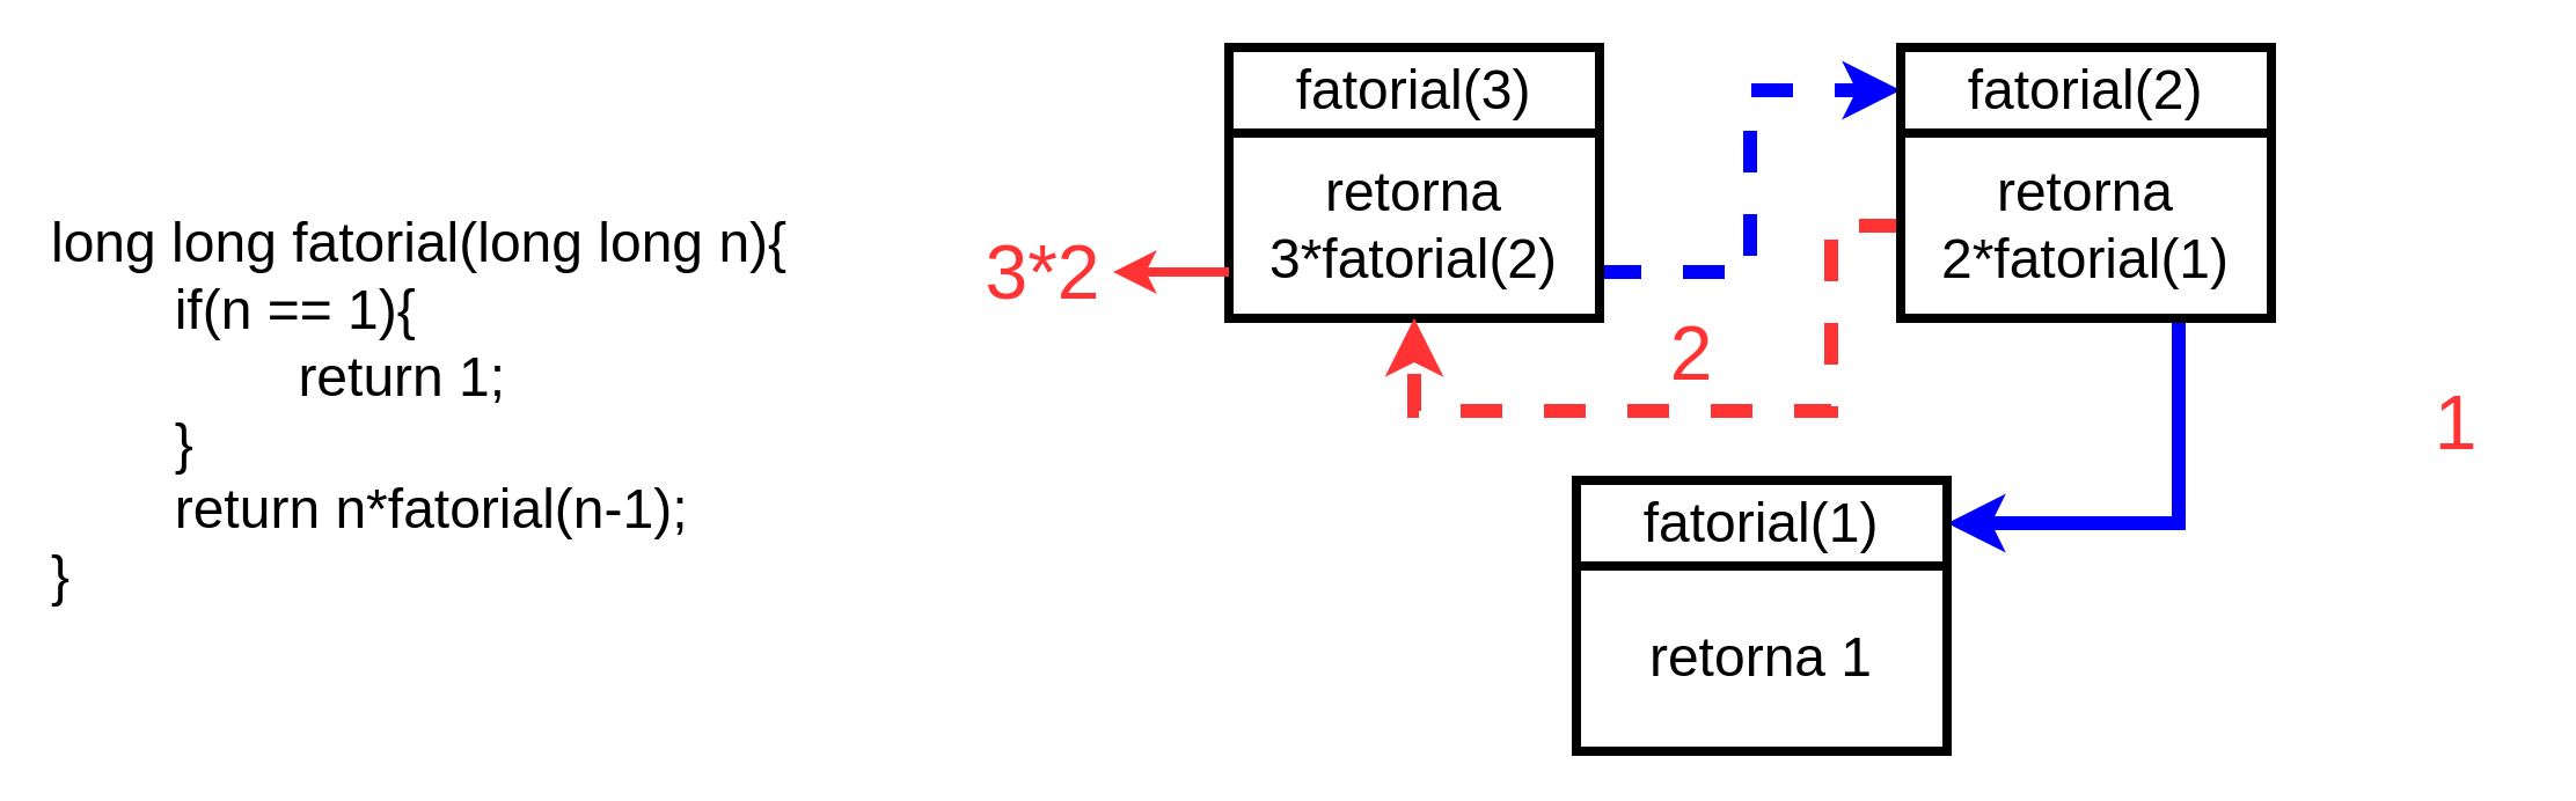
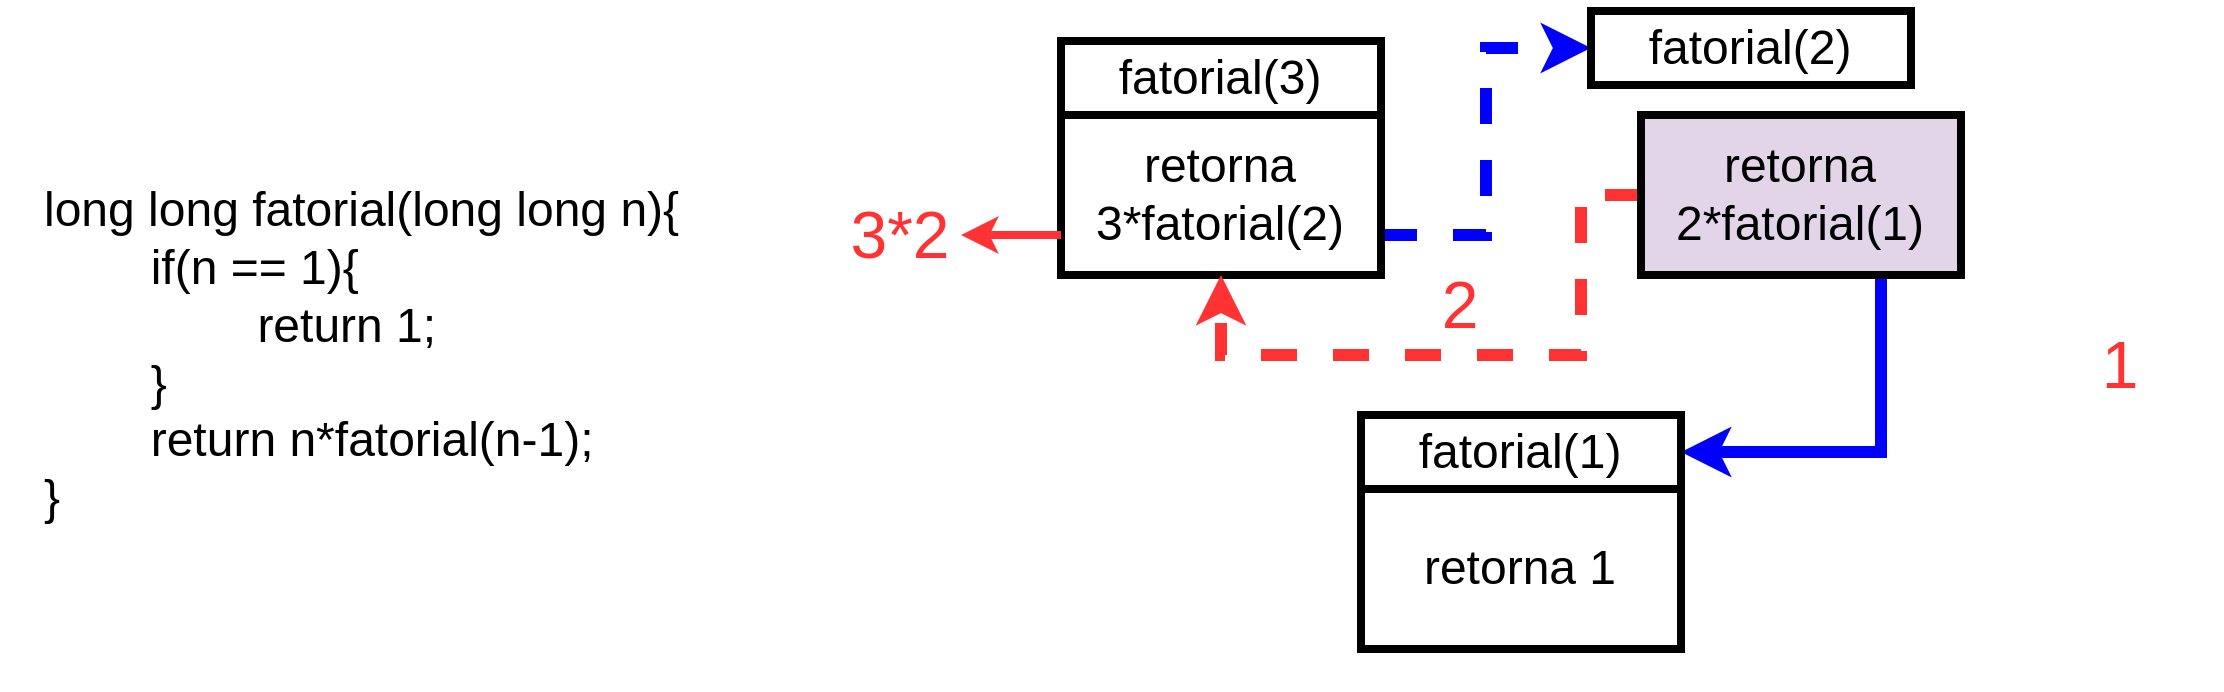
  <mxCell id="0" />
  <mxCell id="1" parent="0" />
  <mxCell id="2" value="long long fatorial(long long n){&lt;div&gt;&lt;span style=&quot;white-space: pre;&quot;&gt;&#09;&lt;/span&gt;if(n == 1){&lt;/div&gt;&lt;div&gt;&lt;span style=&quot;white-space: pre;&quot;&gt;&#09;&lt;/span&gt;&lt;span style=&quot;white-space: pre;&quot;&gt;&#09;&lt;/span&gt;return 1;&lt;br&gt;&lt;span style=&quot;white-space: pre;&quot;&gt;&#09;&lt;/span&gt;}&lt;/div&gt;&lt;div&gt;&lt;span style=&quot;white-space: pre;&quot;&gt;&#09;&lt;/span&gt;return n*fatorial(n-1);&lt;br&gt;&lt;/div&gt;&lt;div&gt;}&lt;/div&gt;" style="text;html=1;align=left;verticalAlign=middle;whiteSpace=wrap;rounded=0;fontSize=24;" vertex="1" parent="1"><mxGeometry x="20" y="102" width="420" height="150" as="geometry" /></mxCell>
  <mxCell id="3" style="edgeStyle=orthogonalEdgeStyle;rounded=0;orthogonalLoop=1;jettySize=auto;html=1;exitX=1;exitY=0.75;exitDx=0;exitDy=0;entryX=0;entryY=0.5;entryDx=0;entryDy=0;fillColor=#dae8fc;strokeColor=#0000FF;strokeWidth=6;dashed=1;" edge="1" parent="1" source="4" target="14"><mxGeometry relative="1" as="geometry" /></mxCell>
  <mxCell id="4" value="&lt;div&gt;retorna&lt;/div&gt;3*fatorial(2)" style="rounded=0;whiteSpace=wrap;html=1;fontSize=24;strokeWidth=4;" vertex="1" parent="1"><mxGeometry x="530" y="57" width="160" height="80" as="geometry" /></mxCell>
  <mxCell id="5" style="edgeStyle=orthogonalEdgeStyle;rounded=0;orthogonalLoop=1;jettySize=auto;html=1;exitX=0.75;exitY=1;exitDx=0;exitDy=0;entryX=1;entryY=0.5;entryDx=0;entryDy=0;strokeColor=#0000FF;strokeWidth=6;" edge="1" parent="1" source="7" target="15"><mxGeometry relative="1" as="geometry" /></mxCell>
  <mxCell id="6" style="edgeStyle=orthogonalEdgeStyle;rounded=0;orthogonalLoop=1;jettySize=auto;html=1;exitX=0;exitY=0.5;exitDx=0;exitDy=0;entryX=0.5;entryY=1;entryDx=0;entryDy=0;strokeColor=#FF3333;strokeWidth=6;dashed=1;" edge="1" parent="1" source="7" target="4"><mxGeometry relative="1" as="geometry"><Array as="points"><mxPoint x="790" y="97" /><mxPoint x="790" y="177" /><mxPoint x="610" y="177" /></Array></mxGeometry></mxCell>
- <mxCell id="7" value="&lt;div&gt;retorna&lt;/div&gt;2*fatorial(1)" style="rounded=0;whiteSpace=wrap;html=1;fontSize=24;strokeWidth=4;" vertex="1" parent="1"><mxGeometry x="820" y="57" width="160" height="80" as="geometry" /></mxCell>
+ <mxCell id="7" value="&lt;div&gt;retorna&lt;/div&gt;2*fatorial(1)" style="rounded=0;whiteSpace=wrap;html=1;fontSize=24;strokeWidth=4;fillColor=#e1d5e7;" vertex="1" parent="1"><mxGeometry x="820" y="57" width="160" height="80" as="geometry" /></mxCell>
  <mxCell id="8" value="retorna 1" style="rounded=0;whiteSpace=wrap;html=1;fontSize=24;strokeWidth=4;" vertex="1" parent="1"><mxGeometry x="680" y="244" width="160" height="80" as="geometry" /></mxCell>
  <mxCell id="9" value="1" style="text;html=1;align=center;verticalAlign=middle;whiteSpace=wrap;rounded=0;fontColor=#FF3333;fontSize=33;" vertex="1" parent="1"><mxGeometry x="1030" y="167" width="60" height="30" as="geometry" /></mxCell>
  <mxCell id="10" value="3*2" style="text;html=1;align=center;verticalAlign=middle;whiteSpace=wrap;rounded=0;fontColor=#FF3333;fontSize=33;" vertex="1" parent="1"><mxGeometry x="420" y="102" width="60" height="30" as="geometry" /></mxCell>
  <mxCell id="11" value="2" style="text;html=1;align=center;verticalAlign=middle;whiteSpace=wrap;rounded=0;fontColor=#FF3333;fontSize=33;" vertex="1" parent="1"><mxGeometry x="700" y="137" width="60" height="30" as="geometry" /></mxCell>
  <mxCell id="12" style="edgeStyle=orthogonalEdgeStyle;rounded=0;orthogonalLoop=1;jettySize=auto;html=1;exitX=0;exitY=0.75;exitDx=0;exitDy=0;entryX=1;entryY=0.5;entryDx=0;entryDy=0;strokeColor=#FF3333;strokeWidth=4;" edge="1" parent="1" source="4" target="10"><mxGeometry relative="1" as="geometry" /></mxCell>
  <mxCell id="13" value="&lt;span style=&quot;font-size: 24px;&quot;&gt;fatorial(3)&lt;/span&gt;" style="rounded=0;whiteSpace=wrap;html=1;strokeWidth=4;" vertex="1" parent="1"><mxGeometry x="530" y="20" width="160" height="37" as="geometry" /></mxCell>
- <mxCell id="14" value="&lt;span style=&quot;font-size: 24px;&quot;&gt;fatorial(2)&lt;/span&gt;" style="rounded=0;whiteSpace=wrap;html=1;strokeWidth=4;" vertex="1" parent="1"><mxGeometry x="820" y="20" width="160" height="37" as="geometry" /></mxCell>
+ <mxCell id="14" value="&lt;span style=&quot;font-size: 24px;&quot;&gt;fatorial(2)&lt;/span&gt;" style="rounded=0;whiteSpace=wrap;html=1;strokeWidth=4;" vertex="1" parent="1"><mxGeometry x="795" y="5" width="160" height="37" as="geometry" /></mxCell>
  <mxCell id="15" value="&lt;span style=&quot;font-size: 24px;&quot;&gt;fatorial(1)&lt;/span&gt;" style="rounded=0;whiteSpace=wrap;html=1;strokeWidth=4;" vertex="1" parent="1"><mxGeometry x="680" y="207" width="160" height="37" as="geometry" /></mxCell>
